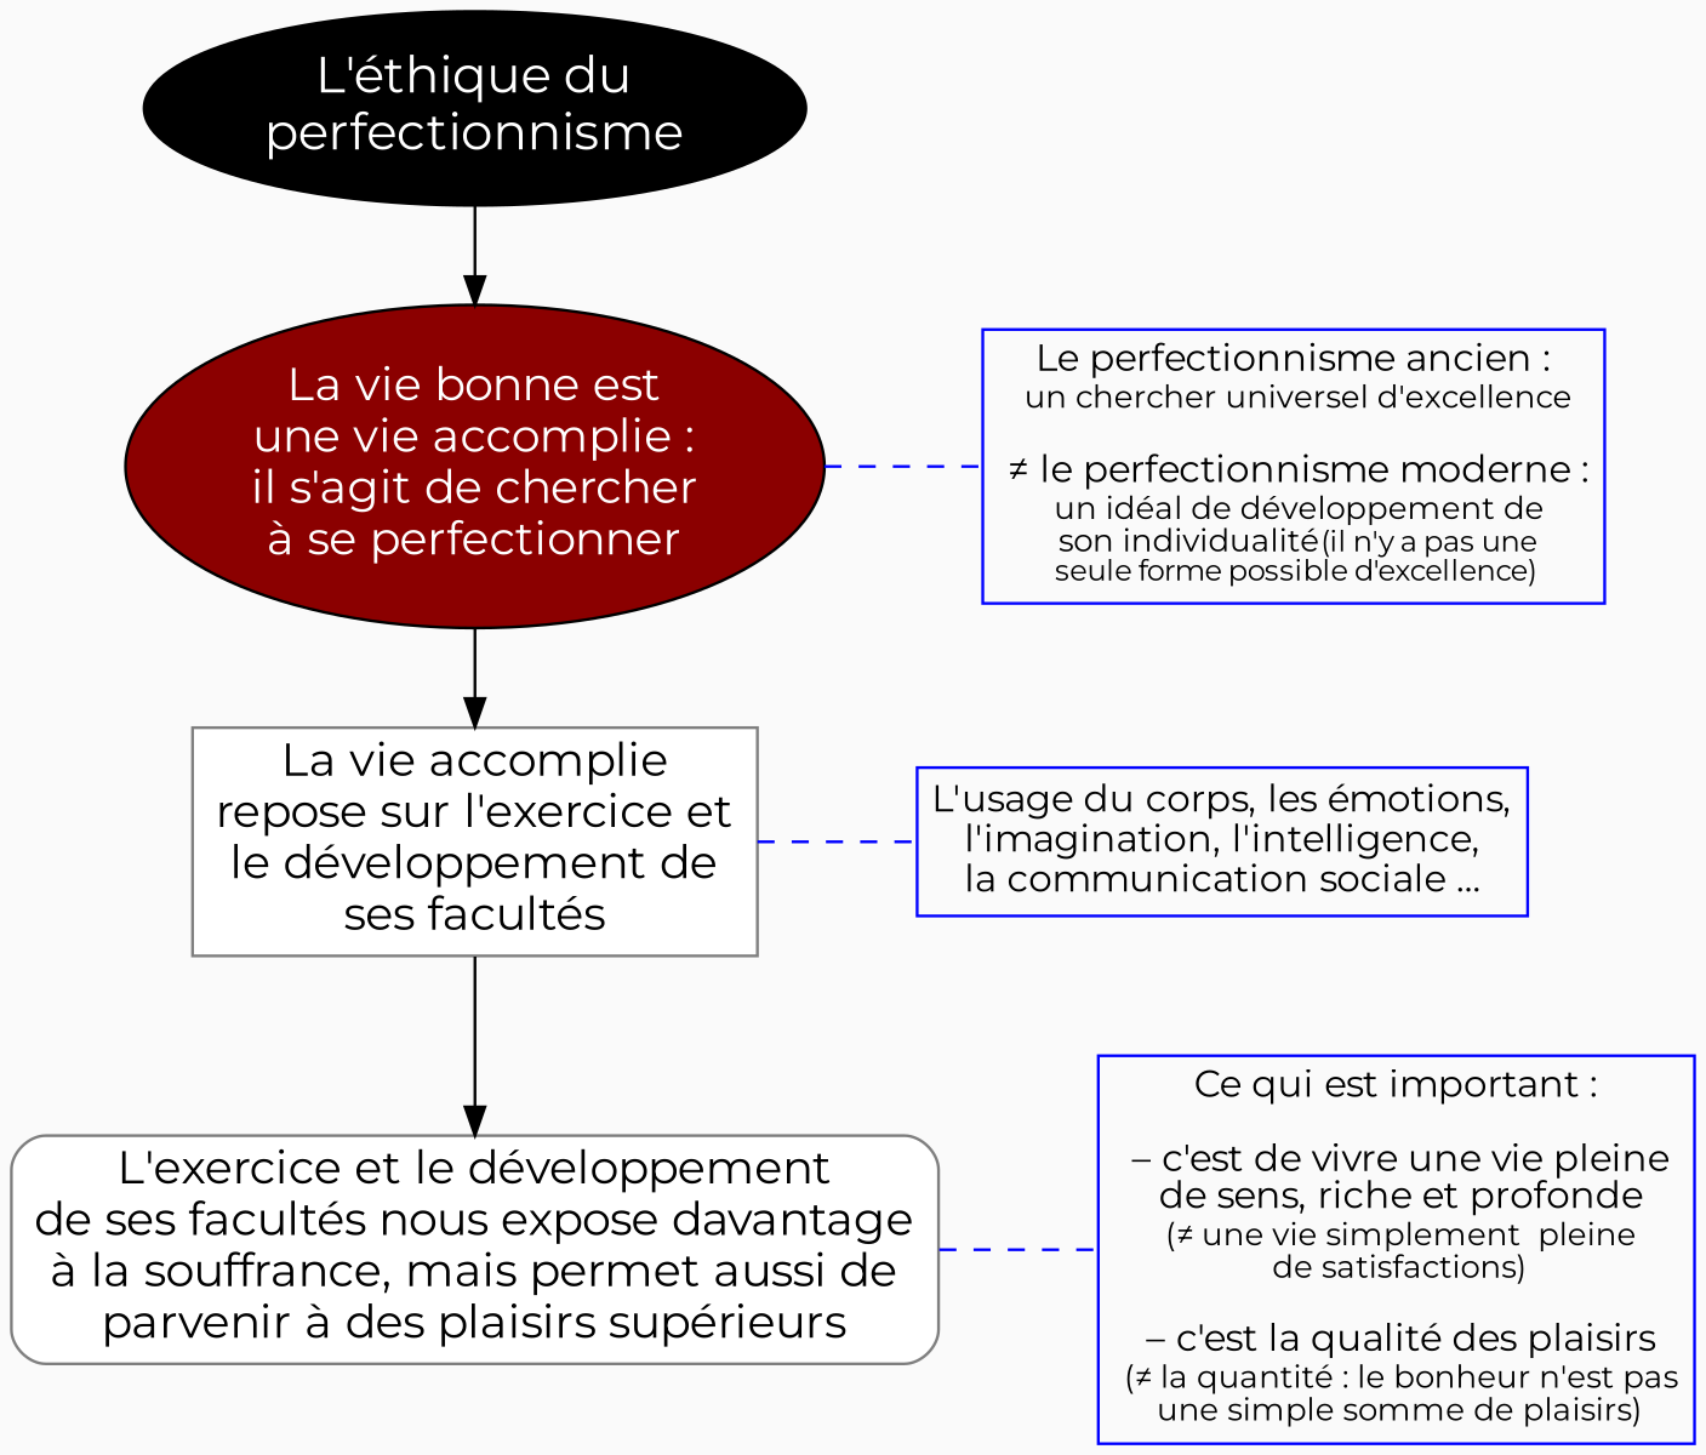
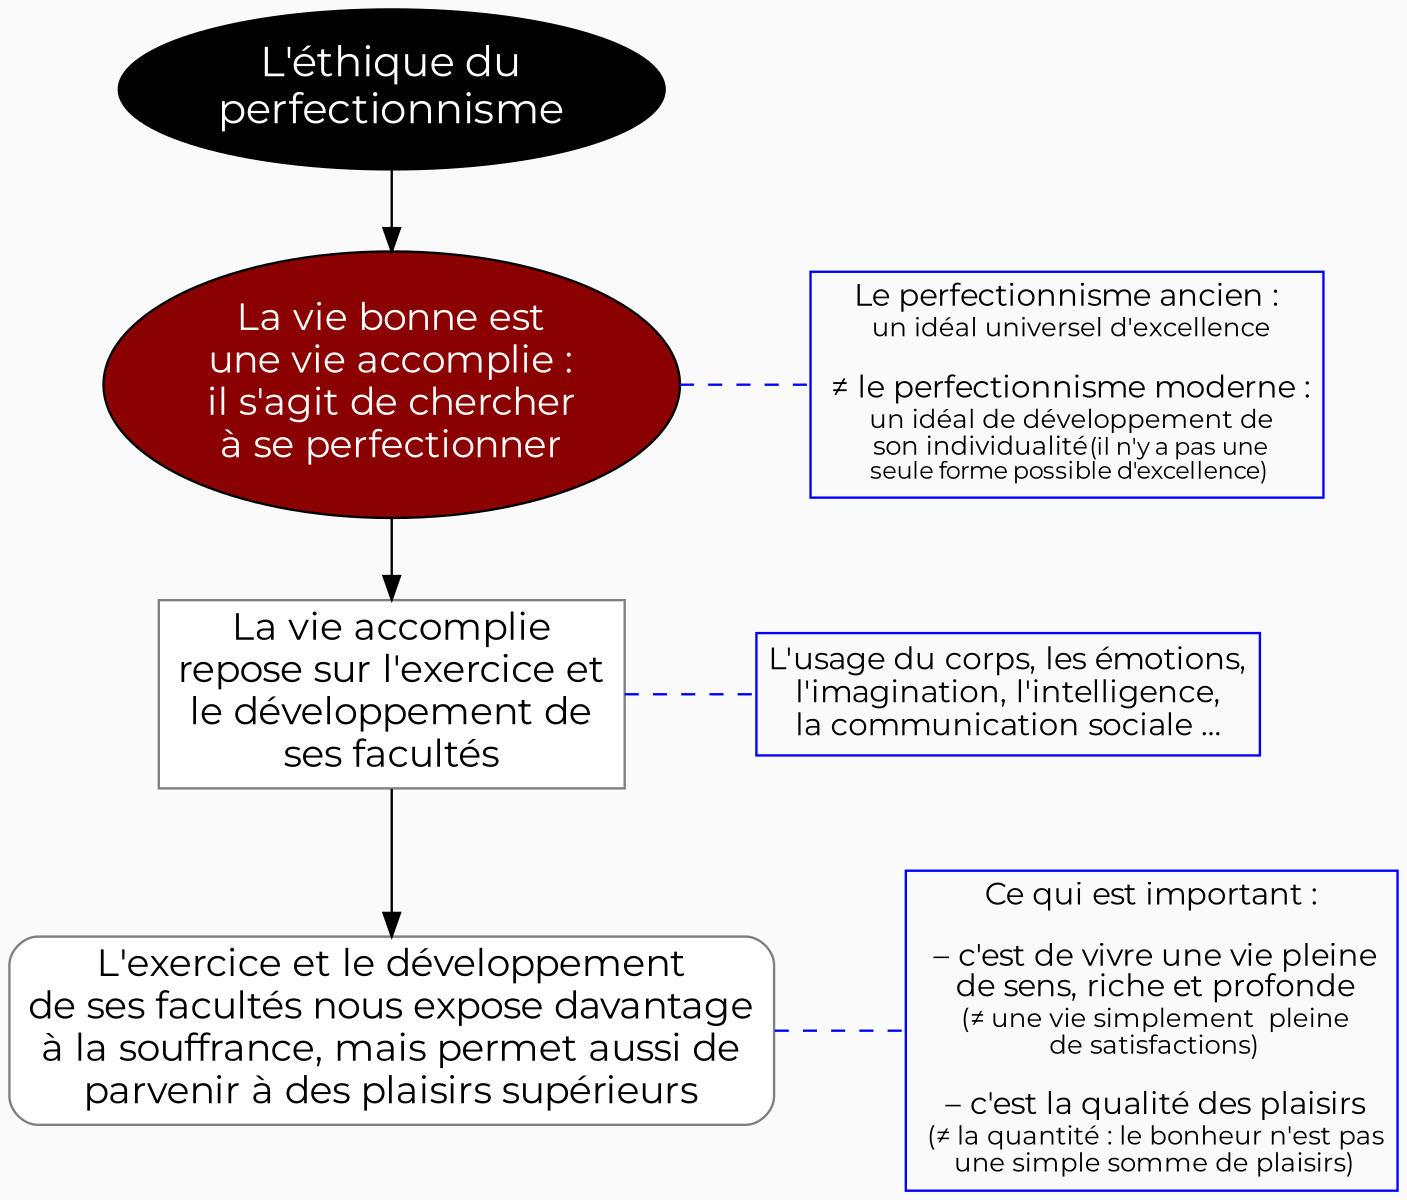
  digraph {
    bgcolor=grey98
    nodesep=0.2
    ranksep=0.1
    splines=true
    style=filled
    fontname=Montserrat
    node [fillcolor=grey98 fontcolor=black fontsize=16 style=filled fontname=Montserrat color=blue shape=box]
    edge [minlen=4 fontname=Montserrat]
    n1 [fillcolor=red4 fontcolor=white label="La vie bonne est\nune vie accomplie :\nil s'agit de chercher\nà se perfectionner" color="" shape=""]
-   n2 [fontsize=13 label=<Le perfectionnisme ancien :<br/> <font point-size="11">un chercher universel d'excellence<br/></font> <font point-size="7"><br/></font> ≠ le perfectionnisme moderne :<br/> <font point-size="11">un idéal de développement de<br/> son individualité</font><font point-size="10">(il n'y a pas une<br/> seule forme possible d'excellence)</font>> margin=0.07]
+   n2 [fontsize=13 label=<Le perfectionnisme ancien :<br/> <font point-size="11">un idéal universel d'excellence<br/></font> <font point-size="7"><br/></font> ≠ le perfectionnisme moderne :<br/> <font point-size="11">un idéal de développement de<br/> son individualité</font><font point-size="10">(il n'y a pas une<br/> seule forme possible d'excellence)</font>> margin=0.07]
    n3 [color=grey50 fillcolor=white label="La vie accomplie\nrepose sur l'exercice et\nle développement de\nses facultés"]
    n4 [fontsize=13 label="L'usage du corps, les émotions,\nl'imagination, l'intelligence,\nla communication sociale …" margin=0.07]
    n5 [color=grey50 fillcolor=white label="L'exercice et le développement\nde ses facultés nous expose davantage\nà la souffrance, mais permet aussi de\nparvenir à des plaisirs supérieurs" style="filled, rounded"]
    n6 [fontsize=13 label=<Ce qui est important :<br/> <font point-size="5"><br/></font> – c'est de vivre une vie pleine<br/> de sens, riche et profonde<br/> <font point-size="11">(≠ une vie simplement  pleine<br/> de satisfactions)</font><br/> <font point-size="5"><br/></font> – c'est la qualité des plaisirs<br/> <font point-size="11">(≠ la quantité : le bonheur n'est pas<br/> une simple somme de plaisirs)</font>> margin=0.07]
    n7 [fillcolor=12 fontcolor=white fontsize=18 label="L'éthique du\nperfectionnisme" color="" shape=""]
    subgraph sub_1 {
      rank=same
      n1
      n2
    }
    subgraph sub_2 {
      rank=same
      n3
      n4
    }
    subgraph sub_3 {
      rank=same
      n5
      n6
    }
    n1 -> n2 [arrowhead=none color=blue style=dashed]
    n1 -> n3
    n3 -> n4 [arrowhead=none color=blue style=dashed]
    n3 -> n5
    n5 -> n6 [arrowhead=none color=blue style=dashed]
    n7 -> n1 [headport=n]
  }
